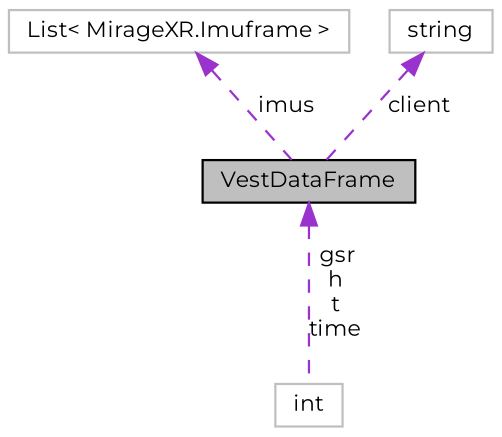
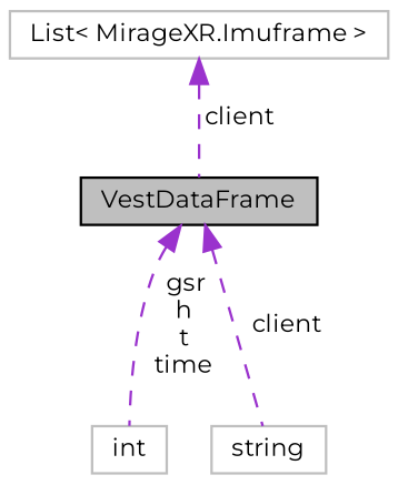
  digraph {
    fontname=Montserrat
    node [color=grey75 fillcolor=white fontname=Montserrat fontsize=10 shape=record style=filled]
    edge [color=darkorchid3 dir=back fontname=Montserrat fontsize=10 labelfontname=Helvetica labelfontsize=10 style=dashed]
    n1 [color=black fillcolor=grey75 fontcolor=black height=0.2 label=VestDataFrame width=0.4]
    n2 [height=0.2 label=int width=0.4]
    n3 [height=0.2 label="List\< MirageXR.Imuframe \>" width=0.4]
    n4 [height=0.2 label=string width=0.4]
    n1 -> n2 [label=" gsr\nh\nt\ntime"]
-   n3 -> n1 [label=" imus"]
-   n4 -> n1 [label=" client"]
+   n3 -> n1 [label=" client"]
+   n1 -> n4 [label=" client"]
  }
